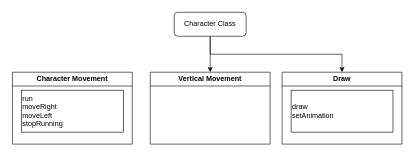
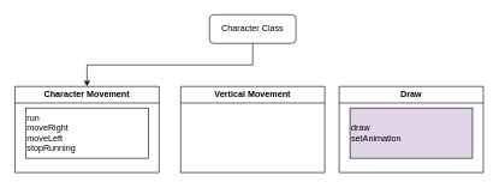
  <mxCell id="0" />
  <mxCell id="1" parent="0" />
- <mxCell id="2" style="edgeStyle=orthogonalEdgeStyle;rounded=0;orthogonalLoop=1;jettySize=auto;html=1;entryX=0.5;entryY=0;entryDx=0;entryDy=0;" parent="1" source="3" target="6" edge="1"><mxGeometry relative="1" as="geometry"><Array as="points"><mxPoint x="350" y="90" /><mxPoint x="350" y="90" /></Array></mxGeometry></mxCell>
  <mxCell id="3" value="Character Class" style="rounded=1;whiteSpace=wrap;html=1;" parent="1" vertex="1"><mxGeometry x="290" y="20" width="120" height="40" as="geometry" /></mxCell>
  <mxCell id="4" value="Character Movement" style="swimlane;whiteSpace=wrap;html=1;" parent="1" vertex="1"><mxGeometry x="20" y="120" width="200" height="120" as="geometry" /></mxCell>
  <mxCell id="5" value="run&lt;div&gt;moveRight&lt;div&gt;moveLeft&lt;/div&gt;&lt;div&gt;stopRunning&lt;/div&gt;&lt;/div&gt;" style="rounded=0;whiteSpace=wrap;html=1;align=left;" parent="4" vertex="1"><mxGeometry x="15" y="30" width="170" height="70" as="geometry" /></mxCell>
  <mxCell id="6" value="Vertical Movement" style="swimlane;whiteSpace=wrap;html=1;" parent="1" vertex="1"><mxGeometry x="250" y="120" width="200" height="120" as="geometry" /></mxCell>
  <mxCell id="7" value="Draw" style="swimlane;whiteSpace=wrap;html=1;" parent="1" vertex="1"><mxGeometry x="470" y="120" width="200" height="120" as="geometry" /></mxCell>
- <mxCell id="8" value="draw&lt;div&gt;setAnimation&lt;/div&gt;" style="rounded=0;whiteSpace=wrap;html=1;align=left;" parent="7" vertex="1"><mxGeometry x="15" y="30" width="170" height="70" as="geometry" /></mxCell>
- <mxCell id="9" style="edgeStyle=orthogonalEdgeStyle;rounded=0;orthogonalLoop=1;jettySize=auto;html=1;entryX=0.5;entryY=0;entryDx=0;entryDy=0;exitX=0.5;exitY=1;exitDx=0;exitDy=0;" parent="1" source="3" target="7" edge="1"><mxGeometry relative="1" as="geometry"><mxPoint x="360" y="70" as="sourcePoint" /><mxPoint x="360" y="130" as="targetPoint" /><Array as="points"><mxPoint x="350" y="90" /><mxPoint x="570" y="90" /></Array></mxGeometry></mxCell>
+ <mxCell id="8" value="draw&lt;div&gt;setAnimation&lt;/div&gt;" style="rounded=0;whiteSpace=wrap;html=1;align=left;fillColor=#e1d5e7;" parent="7" vertex="1"><mxGeometry x="15" y="30" width="170" height="70" as="geometry" /></mxCell>
+ <mxCell id="10" style="edgeStyle=orthogonalEdgeStyle;rounded=0;orthogonalLoop=1;jettySize=auto;html=1;entryX=0.5;entryY=0;entryDx=0;entryDy=0;exitX=0.5;exitY=1;exitDx=0;exitDy=0;" parent="1" source="3" target="4" edge="1"><mxGeometry relative="1" as="geometry"><mxPoint x="360" y="70" as="sourcePoint" /><mxPoint x="580" y="130" as="targetPoint" /><Array as="points"><mxPoint x="350" y="90" /><mxPoint x="120" y="90" /></Array></mxGeometry></mxCell>
